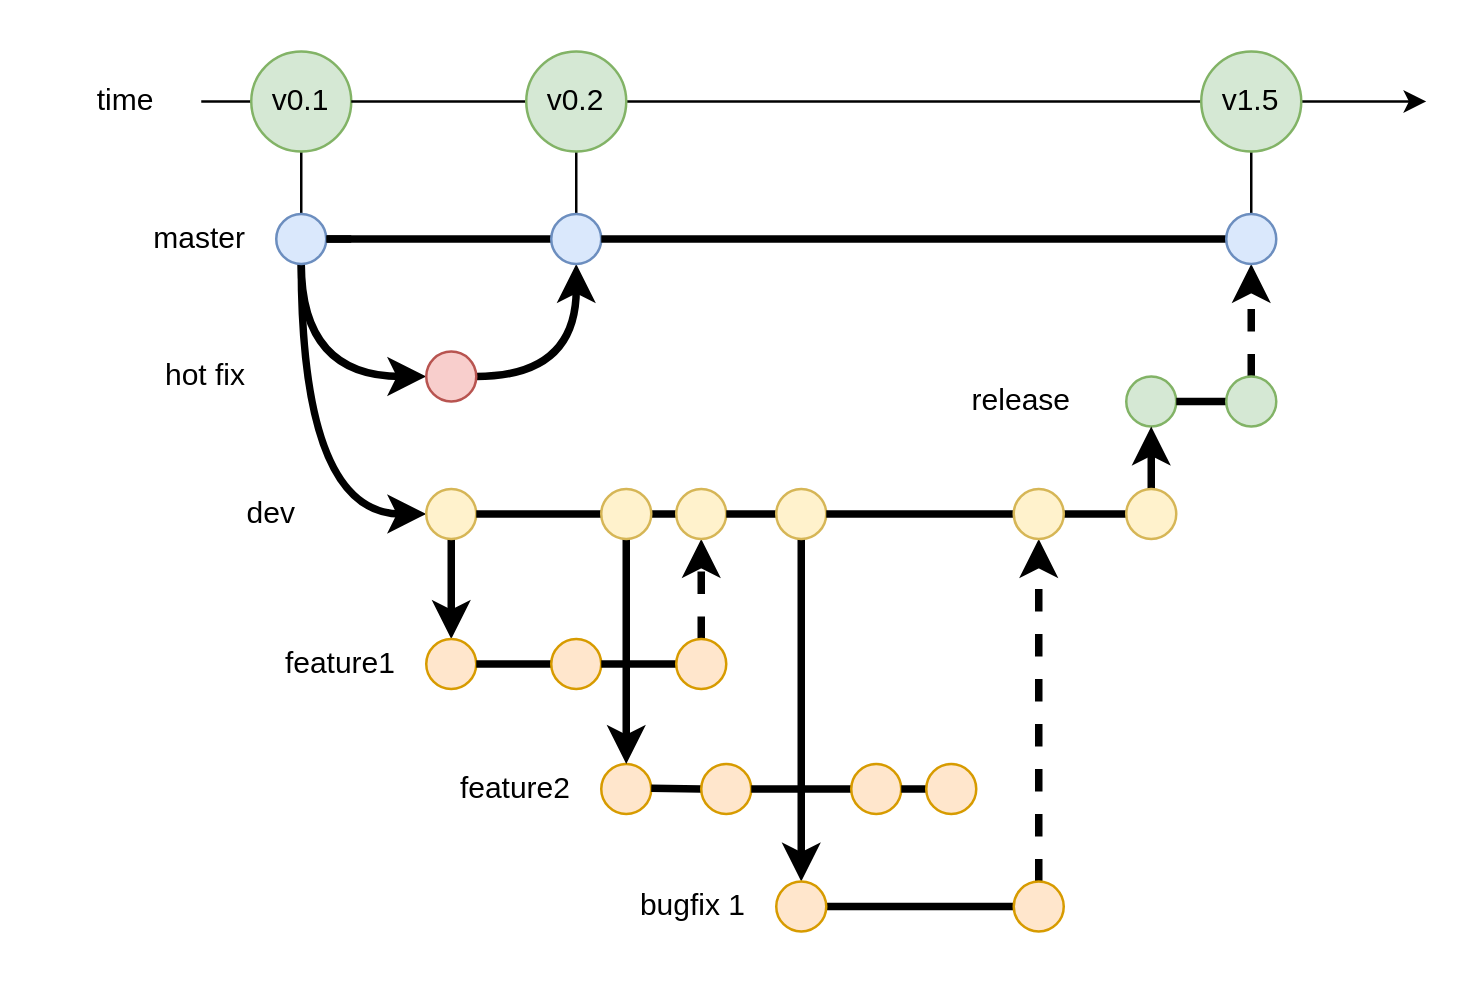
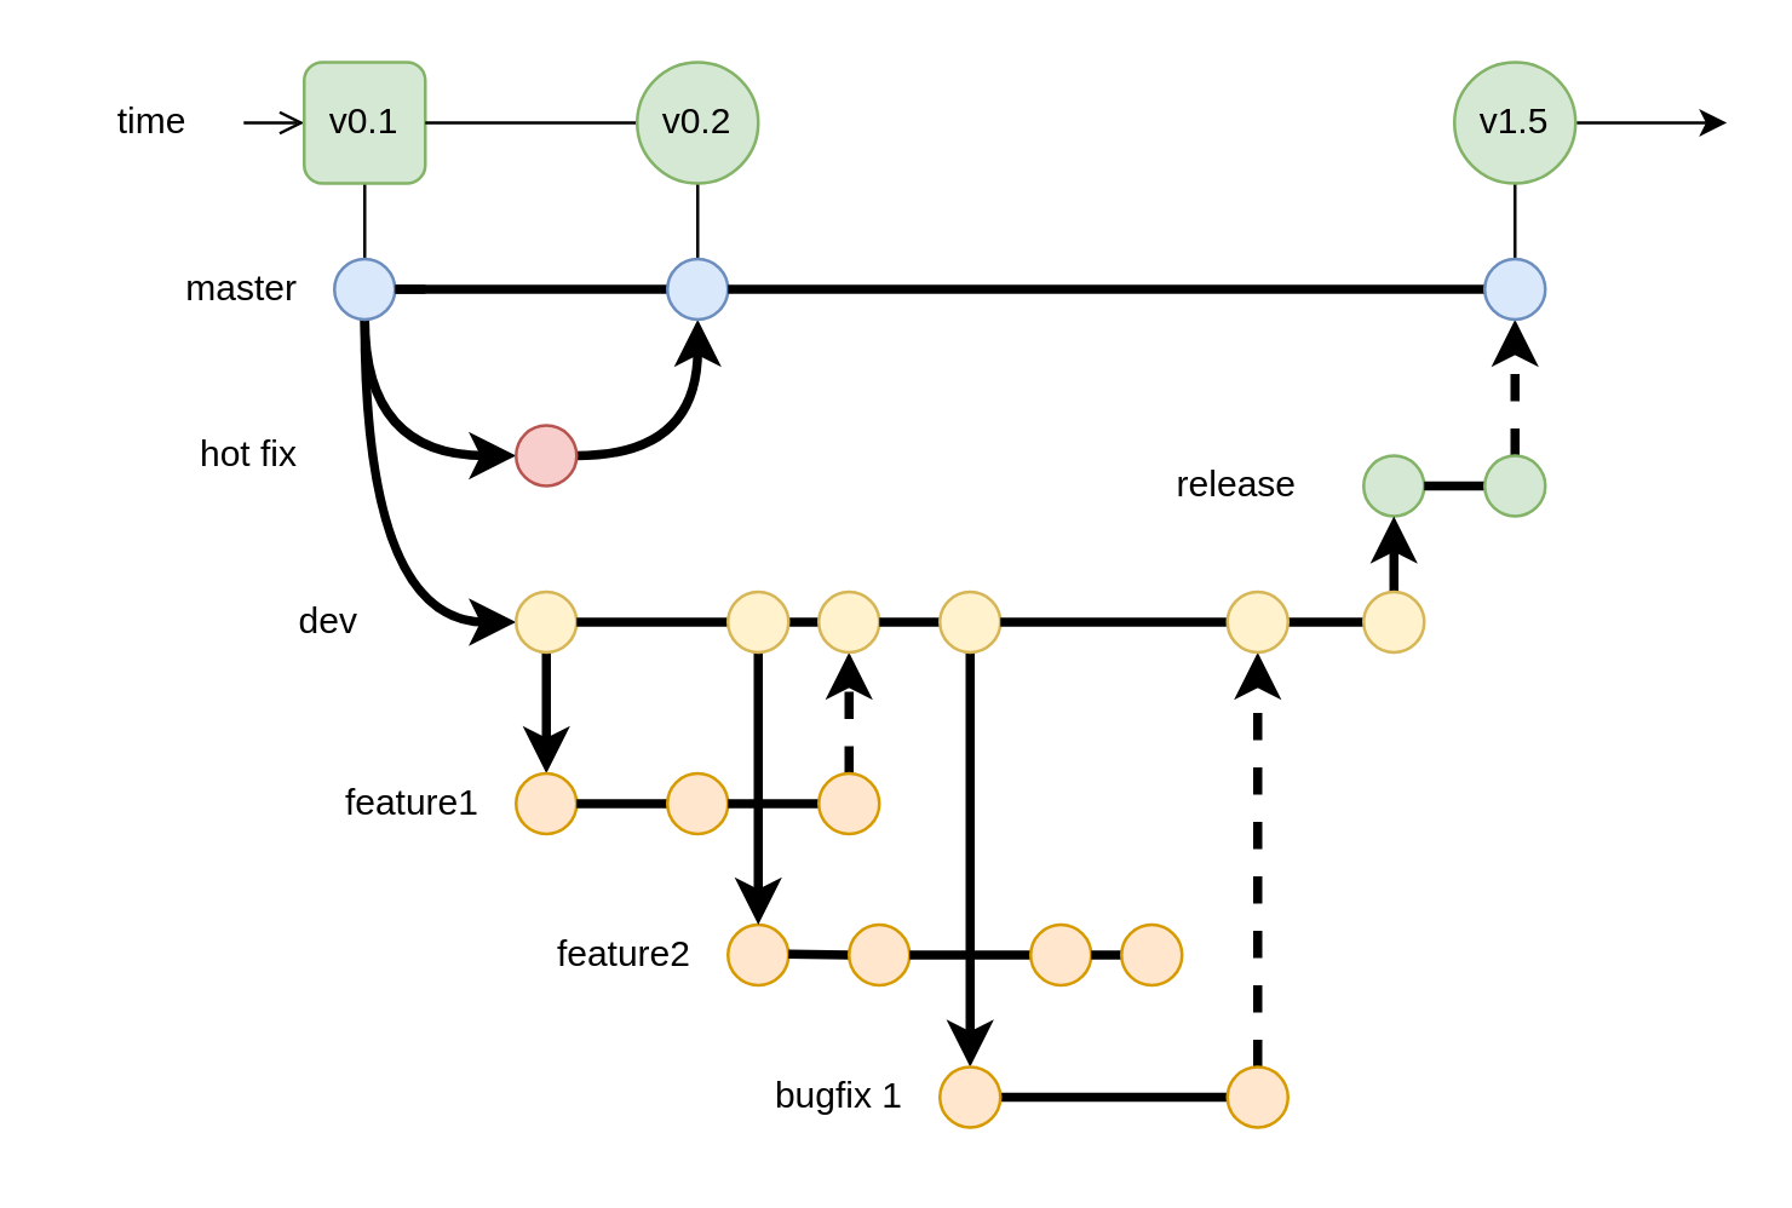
  <mxCell id="0" />
  <mxCell id="1" parent="0" />
  <mxCell id="2" value="" style="endArrow=none;html=1;rounded=0;strokeWidth=3;" edge="1" parent="1" target="6"><mxGeometry width="50" height="50" relative="1" as="geometry"><mxPoint x="140" y="95" as="sourcePoint" /><mxPoint x="660" y="95" as="targetPoint" /></mxGeometry></mxCell>
  <mxCell id="3" style="edgeStyle=orthogonalEdgeStyle;rounded=0;orthogonalLoop=1;jettySize=auto;html=1;exitX=0.5;exitY=1;exitDx=0;exitDy=0;entryX=0;entryY=0.5;entryDx=0;entryDy=0;curved=1;strokeWidth=3;" edge="1" parent="1" source="6" target="9"><mxGeometry relative="1" as="geometry" /></mxCell>
  <mxCell id="4" style="edgeStyle=orthogonalEdgeStyle;rounded=0;orthogonalLoop=1;jettySize=auto;html=1;exitX=0.5;exitY=1;exitDx=0;exitDy=0;entryX=0;entryY=0.5;entryDx=0;entryDy=0;curved=1;strokeWidth=3;" edge="1" parent="1" source="6" target="21"><mxGeometry relative="1" as="geometry" /></mxCell>
  <mxCell id="5" style="edgeStyle=orthogonalEdgeStyle;rounded=0;orthogonalLoop=1;jettySize=auto;html=1;exitX=0.5;exitY=0;exitDx=0;exitDy=0;entryX=0.5;entryY=1;entryDx=0;entryDy=0;endArrow=none;endFill=0;" edge="1" parent="1" source="6" target="58"><mxGeometry relative="1" as="geometry" /></mxCell>
  <mxCell id="6" value="" style="ellipse;whiteSpace=wrap;html=1;aspect=fixed;fillColor=#dae8fc;strokeColor=#6c8ebf;" vertex="1" parent="1"><mxGeometry x="110" y="85" width="20" height="20" as="geometry" /></mxCell>
  <mxCell id="7" value="master" style="text;html=1;align=right;verticalAlign=middle;whiteSpace=wrap;rounded=0;" vertex="1" parent="1"><mxGeometry x="40" y="80" width="60" height="30" as="geometry" /></mxCell>
  <mxCell id="8" style="edgeStyle=orthogonalEdgeStyle;rounded=0;orthogonalLoop=1;jettySize=auto;html=1;exitX=0.5;exitY=1;exitDx=0;exitDy=0;entryX=0.5;entryY=0;entryDx=0;entryDy=0;strokeWidth=3;" edge="1" parent="1" source="9" target="11"><mxGeometry relative="1" as="geometry" /></mxCell>
  <mxCell id="9" value="" style="ellipse;whiteSpace=wrap;html=1;aspect=fixed;fillColor=#fff2cc;strokeColor=#d6b656;" vertex="1" parent="1"><mxGeometry x="170" y="195" width="20" height="20" as="geometry" /></mxCell>
  <mxCell id="10" value="dev" style="text;html=1;align=right;verticalAlign=middle;whiteSpace=wrap;rounded=0;" vertex="1" parent="1"><mxGeometry x="60" y="190" width="60" height="30" as="geometry" /></mxCell>
  <mxCell id="11" value="" style="ellipse;whiteSpace=wrap;html=1;aspect=fixed;fillColor=#ffe6cc;strokeColor=#d79b00;" vertex="1" parent="1"><mxGeometry x="170" y="255" width="20" height="20" as="geometry" /></mxCell>
  <mxCell id="12" value="feature1" style="text;html=1;align=right;verticalAlign=middle;whiteSpace=wrap;rounded=0;" vertex="1" parent="1"><mxGeometry x="100" y="250" width="60" height="30" as="geometry" /></mxCell>
  <mxCell id="13" value="" style="endArrow=none;html=1;rounded=0;strokeWidth=3;" edge="1" parent="1" source="11" target="14"><mxGeometry width="50" height="50" relative="1" as="geometry"><mxPoint x="190" y="265" as="sourcePoint" /><mxPoint x="660" y="265" as="targetPoint" /></mxGeometry></mxCell>
  <mxCell id="14" value="" style="ellipse;whiteSpace=wrap;html=1;aspect=fixed;fillColor=#ffe6cc;strokeColor=#d79b00;" vertex="1" parent="1"><mxGeometry x="220" y="255" width="20" height="20" as="geometry" /></mxCell>
  <mxCell id="15" value="" style="endArrow=none;html=1;rounded=0;strokeWidth=3;" edge="1" parent="1" source="14" target="17"><mxGeometry width="50" height="50" relative="1" as="geometry"><mxPoint x="240" y="265" as="sourcePoint" /><mxPoint x="660" y="265" as="targetPoint" /></mxGeometry></mxCell>
  <mxCell id="16" style="edgeStyle=orthogonalEdgeStyle;rounded=0;orthogonalLoop=1;jettySize=auto;html=1;exitX=0.5;exitY=0;exitDx=0;exitDy=0;entryX=0.5;entryY=1;entryDx=0;entryDy=0;strokeWidth=3;dashed=1;" edge="1" parent="1" source="17" target="19"><mxGeometry relative="1" as="geometry" /></mxCell>
  <mxCell id="17" value="" style="ellipse;whiteSpace=wrap;html=1;aspect=fixed;fillColor=#ffe6cc;strokeColor=#d79b00;" vertex="1" parent="1"><mxGeometry x="270" y="255" width="20" height="20" as="geometry" /></mxCell>
  <mxCell id="18" value="" style="endArrow=none;html=1;rounded=0;strokeWidth=3;" edge="1" parent="1" source="30" target="19"><mxGeometry width="50" height="50" relative="1" as="geometry"><mxPoint x="190" y="205" as="sourcePoint" /><mxPoint x="660" y="205" as="targetPoint" /></mxGeometry></mxCell>
  <mxCell id="19" value="" style="ellipse;whiteSpace=wrap;html=1;aspect=fixed;fillColor=#fff2cc;strokeColor=#d6b656;" vertex="1" parent="1"><mxGeometry x="270" y="195" width="20" height="20" as="geometry" /></mxCell>
  <mxCell id="20" style="edgeStyle=orthogonalEdgeStyle;rounded=0;orthogonalLoop=1;jettySize=auto;html=1;exitX=1;exitY=0.5;exitDx=0;exitDy=0;entryX=0.5;entryY=1;entryDx=0;entryDy=0;curved=1;strokeWidth=3;" edge="1" parent="1" source="21" target="25"><mxGeometry relative="1" as="geometry" /></mxCell>
  <mxCell id="21" value="" style="ellipse;whiteSpace=wrap;html=1;aspect=fixed;fillColor=#f8cecc;strokeColor=#b85450;" vertex="1" parent="1"><mxGeometry x="170" y="140" width="20" height="20" as="geometry" /></mxCell>
  <mxCell id="22" value="hot fix" style="text;html=1;align=right;verticalAlign=middle;whiteSpace=wrap;rounded=0;" vertex="1" parent="1"><mxGeometry x="40" y="135" width="60" height="30" as="geometry" /></mxCell>
  <mxCell id="23" value="" style="endArrow=none;html=1;rounded=0;strokeWidth=3;" edge="1" parent="1" source="6" target="25"><mxGeometry width="50" height="50" relative="1" as="geometry"><mxPoint x="130" y="95" as="sourcePoint" /><mxPoint x="660" y="95" as="targetPoint" /></mxGeometry></mxCell>
  <mxCell id="24" style="edgeStyle=orthogonalEdgeStyle;rounded=0;orthogonalLoop=1;jettySize=auto;html=1;exitX=0.5;exitY=0;exitDx=0;exitDy=0;entryX=0.5;entryY=1;entryDx=0;entryDy=0;endArrow=none;endFill=0;" edge="1" parent="1" source="25" target="61"><mxGeometry relative="1" as="geometry" /></mxCell>
  <mxCell id="25" value="" style="ellipse;whiteSpace=wrap;html=1;aspect=fixed;fillColor=#dae8fc;strokeColor=#6c8ebf;" vertex="1" parent="1"><mxGeometry x="220" y="85" width="20" height="20" as="geometry" /></mxCell>
  <mxCell id="26" value="" style="ellipse;whiteSpace=wrap;html=1;aspect=fixed;fillColor=#ffe6cc;strokeColor=#d79b00;" vertex="1" parent="1"><mxGeometry x="240" y="305" width="20" height="20" as="geometry" /></mxCell>
  <mxCell id="27" value="feature2" style="text;html=1;align=right;verticalAlign=middle;whiteSpace=wrap;rounded=0;" vertex="1" parent="1"><mxGeometry x="170" y="300" width="60" height="30" as="geometry" /></mxCell>
  <mxCell id="28" value="" style="endArrow=none;html=1;rounded=0;strokeWidth=3;" edge="1" parent="1" source="9" target="30"><mxGeometry width="50" height="50" relative="1" as="geometry"><mxPoint x="190" y="205" as="sourcePoint" /><mxPoint x="270" y="205" as="targetPoint" /></mxGeometry></mxCell>
  <mxCell id="29" style="edgeStyle=orthogonalEdgeStyle;rounded=0;orthogonalLoop=1;jettySize=auto;html=1;exitX=0.5;exitY=1;exitDx=0;exitDy=0;entryX=0.5;entryY=0;entryDx=0;entryDy=0;strokeWidth=3;" edge="1" parent="1" source="30" target="26"><mxGeometry relative="1" as="geometry" /></mxCell>
  <mxCell id="30" value="" style="ellipse;whiteSpace=wrap;html=1;aspect=fixed;fillColor=#fff2cc;strokeColor=#d6b656;" vertex="1" parent="1"><mxGeometry x="240" y="195" width="20" height="20" as="geometry" /></mxCell>
  <mxCell id="31" value="" style="endArrow=none;html=1;rounded=0;strokeWidth=3;" edge="1" parent="1" target="32"><mxGeometry width="50" height="50" relative="1" as="geometry"><mxPoint x="260" y="314.66" as="sourcePoint" /><mxPoint x="630" y="314.66" as="targetPoint" /></mxGeometry></mxCell>
  <mxCell id="32" value="" style="ellipse;whiteSpace=wrap;html=1;aspect=fixed;fillColor=#ffe6cc;strokeColor=#d79b00;" vertex="1" parent="1"><mxGeometry x="280" y="305" width="20" height="20" as="geometry" /></mxCell>
  <mxCell id="33" value="" style="endArrow=none;html=1;rounded=0;strokeWidth=3;" edge="1" parent="1" source="32" target="34"><mxGeometry width="50" height="50" relative="1" as="geometry"><mxPoint x="300" y="315" as="sourcePoint" /><mxPoint x="630" y="314.66" as="targetPoint" /></mxGeometry></mxCell>
  <mxCell id="34" value="" style="ellipse;whiteSpace=wrap;html=1;aspect=fixed;fillColor=#ffe6cc;strokeColor=#d79b00;" vertex="1" parent="1"><mxGeometry x="340" y="305" width="20" height="20" as="geometry" /></mxCell>
  <mxCell id="35" value="" style="endArrow=none;html=1;rounded=0;strokeWidth=3;" edge="1" parent="1" source="34" target="36"><mxGeometry width="50" height="50" relative="1" as="geometry"><mxPoint x="360" y="315" as="sourcePoint" /><mxPoint x="630" y="314.66" as="targetPoint" /></mxGeometry></mxCell>
  <mxCell id="36" value="" style="ellipse;whiteSpace=wrap;html=1;aspect=fixed;fillColor=#ffe6cc;strokeColor=#d79b00;" vertex="1" parent="1"><mxGeometry x="370" y="305" width="20" height="20" as="geometry" /></mxCell>
  <mxCell id="37" value="" style="endArrow=none;html=1;rounded=0;strokeWidth=3;" edge="1" parent="1" source="19" target="39"><mxGeometry width="50" height="50" relative="1" as="geometry"><mxPoint x="290" y="205" as="sourcePoint" /><mxPoint x="660" y="205" as="targetPoint" /></mxGeometry></mxCell>
  <mxCell id="38" style="edgeStyle=orthogonalEdgeStyle;rounded=0;orthogonalLoop=1;jettySize=auto;html=1;exitX=0.5;exitY=1;exitDx=0;exitDy=0;entryX=0.5;entryY=0;entryDx=0;entryDy=0;strokeWidth=3;" edge="1" parent="1" source="39" target="41"><mxGeometry relative="1" as="geometry" /></mxCell>
  <mxCell id="39" value="" style="ellipse;whiteSpace=wrap;html=1;aspect=fixed;fillColor=#fff2cc;strokeColor=#d6b656;" vertex="1" parent="1"><mxGeometry x="310" y="195" width="20" height="20" as="geometry" /></mxCell>
  <mxCell id="40" style="edgeStyle=orthogonalEdgeStyle;rounded=0;orthogonalLoop=1;jettySize=auto;html=1;exitX=1;exitY=0.5;exitDx=0;exitDy=0;entryX=0;entryY=0.5;entryDx=0;entryDy=0;startArrow=none;startFill=0;endArrow=none;endFill=0;strokeWidth=3;" edge="1" parent="1" source="41" target="44"><mxGeometry relative="1" as="geometry" /></mxCell>
  <mxCell id="41" value="" style="ellipse;whiteSpace=wrap;html=1;aspect=fixed;fillColor=#ffe6cc;strokeColor=#d79b00;" vertex="1" parent="1"><mxGeometry x="310" y="352" width="20" height="20" as="geometry" /></mxCell>
  <mxCell id="42" value="bugfix 1" style="text;html=1;align=right;verticalAlign=middle;whiteSpace=wrap;rounded=0;" vertex="1" parent="1"><mxGeometry x="240" y="347" width="60" height="30" as="geometry" /></mxCell>
  <mxCell id="43" style="edgeStyle=orthogonalEdgeStyle;rounded=0;orthogonalLoop=1;jettySize=auto;html=1;exitX=0.5;exitY=0;exitDx=0;exitDy=0;entryX=0.5;entryY=1;entryDx=0;entryDy=0;strokeWidth=3;dashed=1;" edge="1" parent="1" source="44" target="47"><mxGeometry relative="1" as="geometry" /></mxCell>
  <mxCell id="44" value="" style="ellipse;whiteSpace=wrap;html=1;aspect=fixed;fillColor=#ffe6cc;strokeColor=#d79b00;" vertex="1" parent="1"><mxGeometry x="405" y="352" width="20" height="20" as="geometry" /></mxCell>
  <mxCell id="45" value="" style="endArrow=none;html=1;rounded=0;strokeWidth=3;" edge="1" parent="1" source="39" target="47"><mxGeometry width="50" height="50" relative="1" as="geometry"><mxPoint x="330" y="205" as="sourcePoint" /><mxPoint x="660" y="205" as="targetPoint" /></mxGeometry></mxCell>
  <mxCell id="46" style="edgeStyle=orthogonalEdgeStyle;rounded=0;orthogonalLoop=1;jettySize=auto;html=1;exitX=1;exitY=0.5;exitDx=0;exitDy=0;entryX=0;entryY=0.5;entryDx=0;entryDy=0;endArrow=none;endFill=0;strokeWidth=3;" edge="1" parent="1" source="47" target="63"><mxGeometry relative="1" as="geometry" /></mxCell>
  <mxCell id="47" value="" style="ellipse;whiteSpace=wrap;html=1;aspect=fixed;fillColor=#fff2cc;strokeColor=#d6b656;" vertex="1" parent="1"><mxGeometry x="405" y="195" width="20" height="20" as="geometry" /></mxCell>
  <mxCell id="48" value="release" style="text;html=1;align=right;verticalAlign=middle;whiteSpace=wrap;rounded=0;" vertex="1" parent="1"><mxGeometry x="370" y="145" width="60" height="30" as="geometry" /></mxCell>
  <mxCell id="49" value="" style="ellipse;whiteSpace=wrap;html=1;aspect=fixed;fillColor=#d5e8d4;strokeColor=#82b366;" vertex="1" parent="1"><mxGeometry x="450" y="150" width="20" height="20" as="geometry" /></mxCell>
  <mxCell id="50" value="" style="endArrow=none;html=1;rounded=0;strokeWidth=3;" edge="1" parent="1" source="49" target="52"><mxGeometry width="50" height="50" relative="1" as="geometry"><mxPoint x="470" y="160" as="sourcePoint" /><mxPoint x="660" y="159.66" as="targetPoint" /></mxGeometry></mxCell>
  <mxCell id="51" style="edgeStyle=orthogonalEdgeStyle;rounded=0;orthogonalLoop=1;jettySize=auto;html=1;exitX=0.5;exitY=0;exitDx=0;exitDy=0;entryX=0.5;entryY=1;entryDx=0;entryDy=0;strokeWidth=3;dashed=1;" edge="1" parent="1" source="52" target="55"><mxGeometry relative="1" as="geometry" /></mxCell>
  <mxCell id="52" value="" style="ellipse;whiteSpace=wrap;html=1;aspect=fixed;fillColor=#d5e8d4;strokeColor=#82b366;" vertex="1" parent="1"><mxGeometry x="490" y="150" width="20" height="20" as="geometry" /></mxCell>
  <mxCell id="53" value="" style="endArrow=none;html=1;rounded=0;strokeWidth=3;" edge="1" parent="1" source="25" target="55"><mxGeometry width="50" height="50" relative="1" as="geometry"><mxPoint x="240" y="95" as="sourcePoint" /><mxPoint x="660" y="95" as="targetPoint" /></mxGeometry></mxCell>
  <mxCell id="54" style="edgeStyle=orthogonalEdgeStyle;rounded=0;orthogonalLoop=1;jettySize=auto;html=1;exitX=0.5;exitY=0;exitDx=0;exitDy=0;entryX=0.5;entryY=1;entryDx=0;entryDy=0;endArrow=none;endFill=0;" edge="1" parent="1" source="55" target="60"><mxGeometry relative="1" as="geometry" /></mxCell>
  <mxCell id="55" value="" style="ellipse;whiteSpace=wrap;html=1;aspect=fixed;fillColor=#dae8fc;strokeColor=#6c8ebf;" vertex="1" parent="1"><mxGeometry x="490" y="85" width="20" height="20" as="geometry" /></mxCell>
  <mxCell id="56" value="" style="endArrow=classic;html=1;rounded=0;" edge="1" parent="1" source="60"><mxGeometry width="50" height="50" relative="1" as="geometry"><mxPoint x="0" y="39.66" as="sourcePoint" /><mxPoint x="570" y="40" as="targetPoint" /></mxGeometry></mxCell>
- <mxCell id="57" value="" style="endArrow=none;html=1;rounded=0;endFill=0;" edge="1" parent="1" source="64" target="58"><mxGeometry width="50" height="50" relative="1" as="geometry"><mxPoint x="0" y="39.66" as="sourcePoint" /><mxPoint x="570" y="40" as="targetPoint" /></mxGeometry></mxCell>
- <mxCell id="58" value="v0.1" style="ellipse;whiteSpace=wrap;html=1;aspect=fixed;fillColor=#d5e8d4;strokeColor=#82b366;" vertex="1" parent="1"><mxGeometry x="100" y="20" width="40" height="40" as="geometry" /></mxCell>
- <mxCell id="59" value="" style="endArrow=none;html=1;rounded=0;endFill=0;" edge="1" parent="1" source="58" target="60"><mxGeometry width="50" height="50" relative="1" as="geometry"><mxPoint x="140" y="40" as="sourcePoint" /><mxPoint x="570" y="40" as="targetPoint" /></mxGeometry></mxCell>
+ <mxCell id="57" value="" style="endArrow=open;html=1;rounded=0;endFill=0;" edge="1" parent="1" source="64" target="58"><mxGeometry width="50" height="50" relative="1" as="geometry"><mxPoint x="0" y="39.66" as="sourcePoint" /><mxPoint x="570" y="40" as="targetPoint" /></mxGeometry></mxCell>
+ <mxCell id="58" value="v0.1" style="whiteSpace=wrap;html=1;aspect=fixed;fillColor=#d5e8d4;strokeColor=#82b366;rounded=1;" vertex="1" parent="1"><mxGeometry x="100" y="20" width="40" height="40" as="geometry" /></mxCell>
+ <mxCell id="59" value="" style="endArrow=none;html=1;rounded=0;endFill=0;" edge="1" parent="1" source="58" target="61"><mxGeometry width="50" height="50" relative="1" as="geometry"><mxPoint x="140" y="40" as="sourcePoint" /><mxPoint x="570" y="40" as="targetPoint" /></mxGeometry></mxCell>
  <mxCell id="60" value="v1.5" style="ellipse;whiteSpace=wrap;html=1;aspect=fixed;fillColor=#d5e8d4;strokeColor=#82b366;" vertex="1" parent="1"><mxGeometry x="480" y="20" width="40" height="40" as="geometry" /></mxCell>
  <mxCell id="61" value="v0.2" style="ellipse;whiteSpace=wrap;html=1;aspect=fixed;fillColor=#d5e8d4;strokeColor=#82b366;" vertex="1" parent="1"><mxGeometry x="210" y="20" width="40" height="40" as="geometry" /></mxCell>
  <mxCell id="62" style="edgeStyle=orthogonalEdgeStyle;rounded=0;orthogonalLoop=1;jettySize=auto;html=1;exitX=0.5;exitY=0;exitDx=0;exitDy=0;entryX=0.5;entryY=1;entryDx=0;entryDy=0;strokeWidth=3;" edge="1" parent="1" source="63" target="49"><mxGeometry relative="1" as="geometry" /></mxCell>
  <mxCell id="63" value="" style="ellipse;whiteSpace=wrap;html=1;aspect=fixed;fillColor=#fff2cc;strokeColor=#d6b656;" vertex="1" parent="1"><mxGeometry x="450" y="195" width="20" height="20" as="geometry" /></mxCell>
  <mxCell id="64" value="time" style="text;html=1;align=center;verticalAlign=middle;whiteSpace=wrap;rounded=0;" vertex="1" parent="1"><mxGeometry x="20" y="25" width="60" height="30" as="geometry" /></mxCell>
